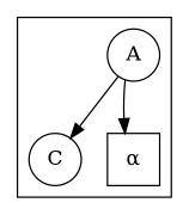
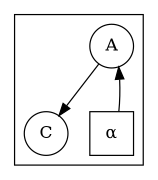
  digraph {
    rankdir=TB
    node [shape=circle]
    n1 [label=A]
    n2 [label=C]
    n3 [label=<&#945;> shape=square]
    subgraph cluster_1 {
      n1
      n2
      n3
    }
    n1 -> n2
-   n1 -> n3
+   n3 -> n1
  }
